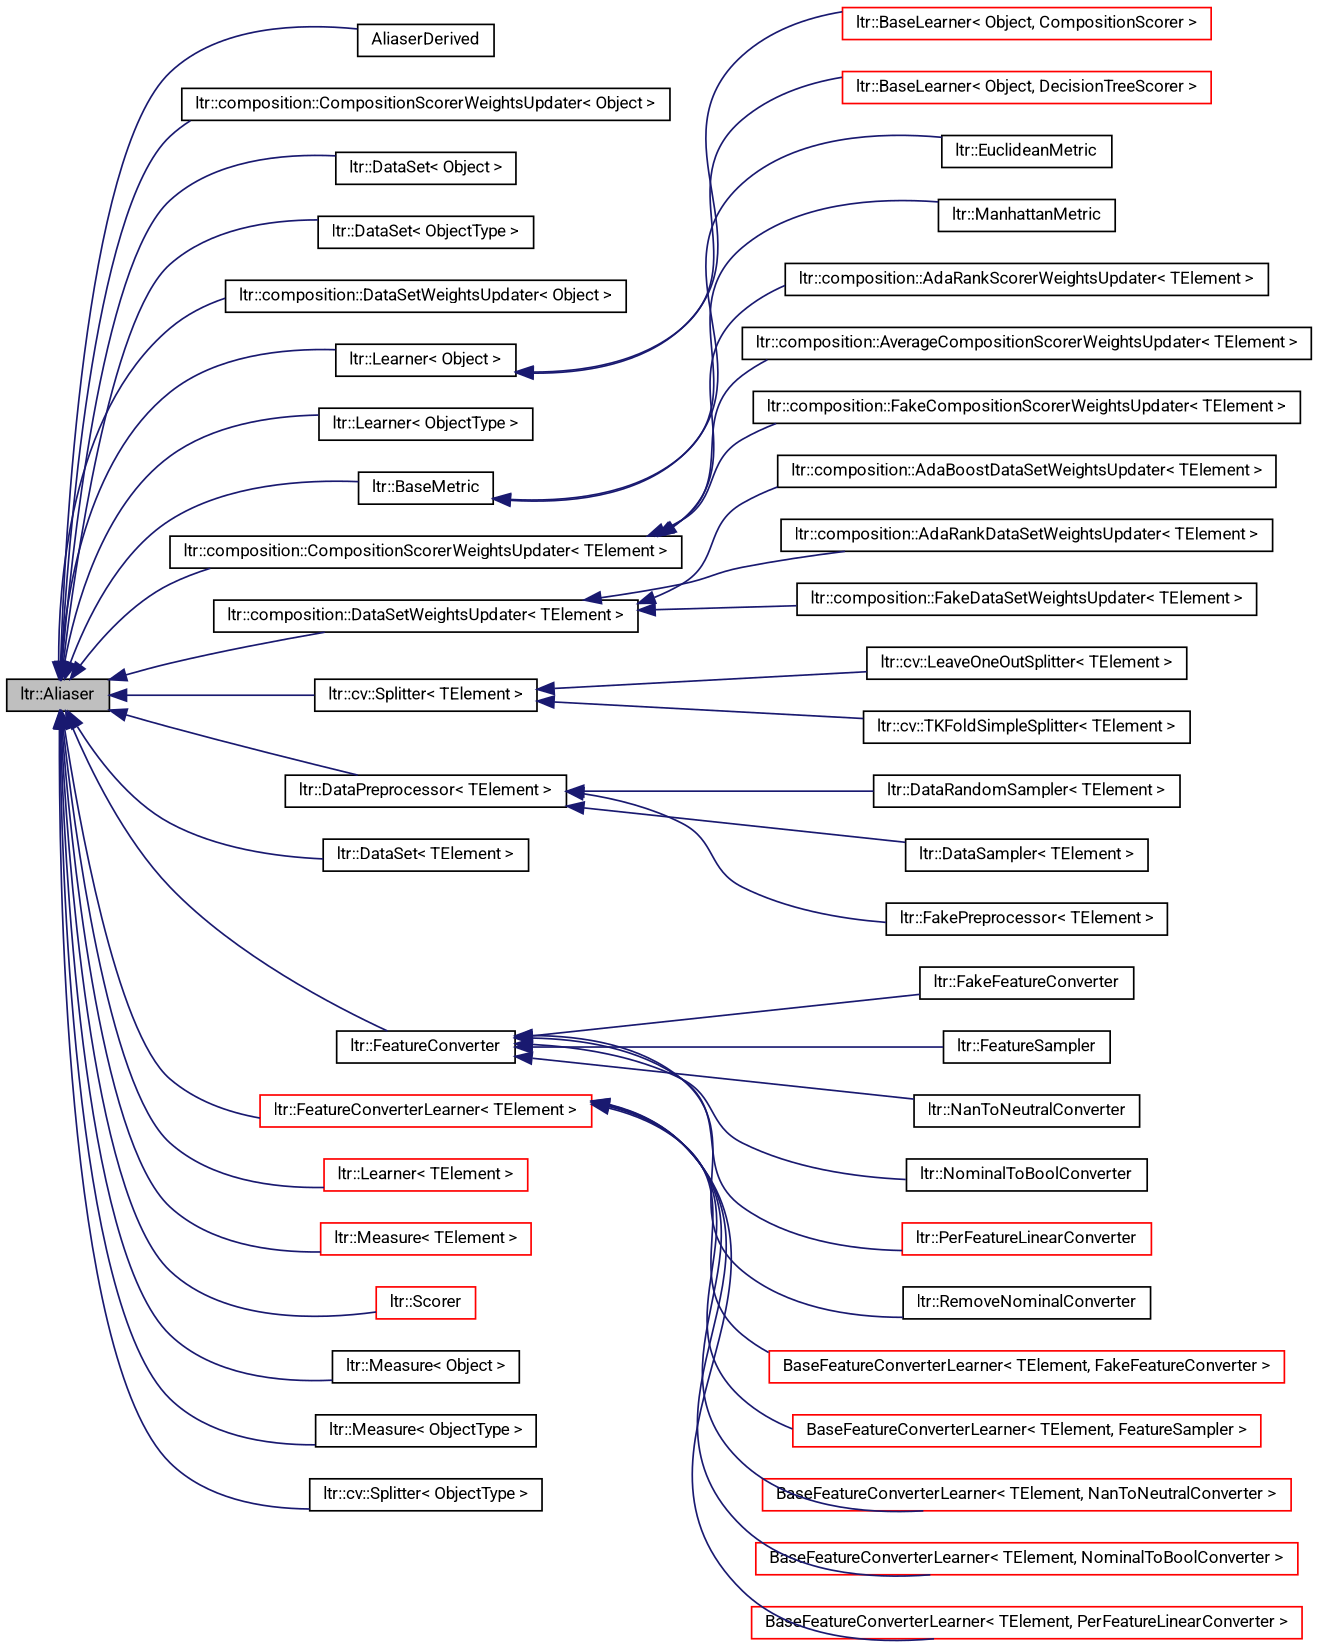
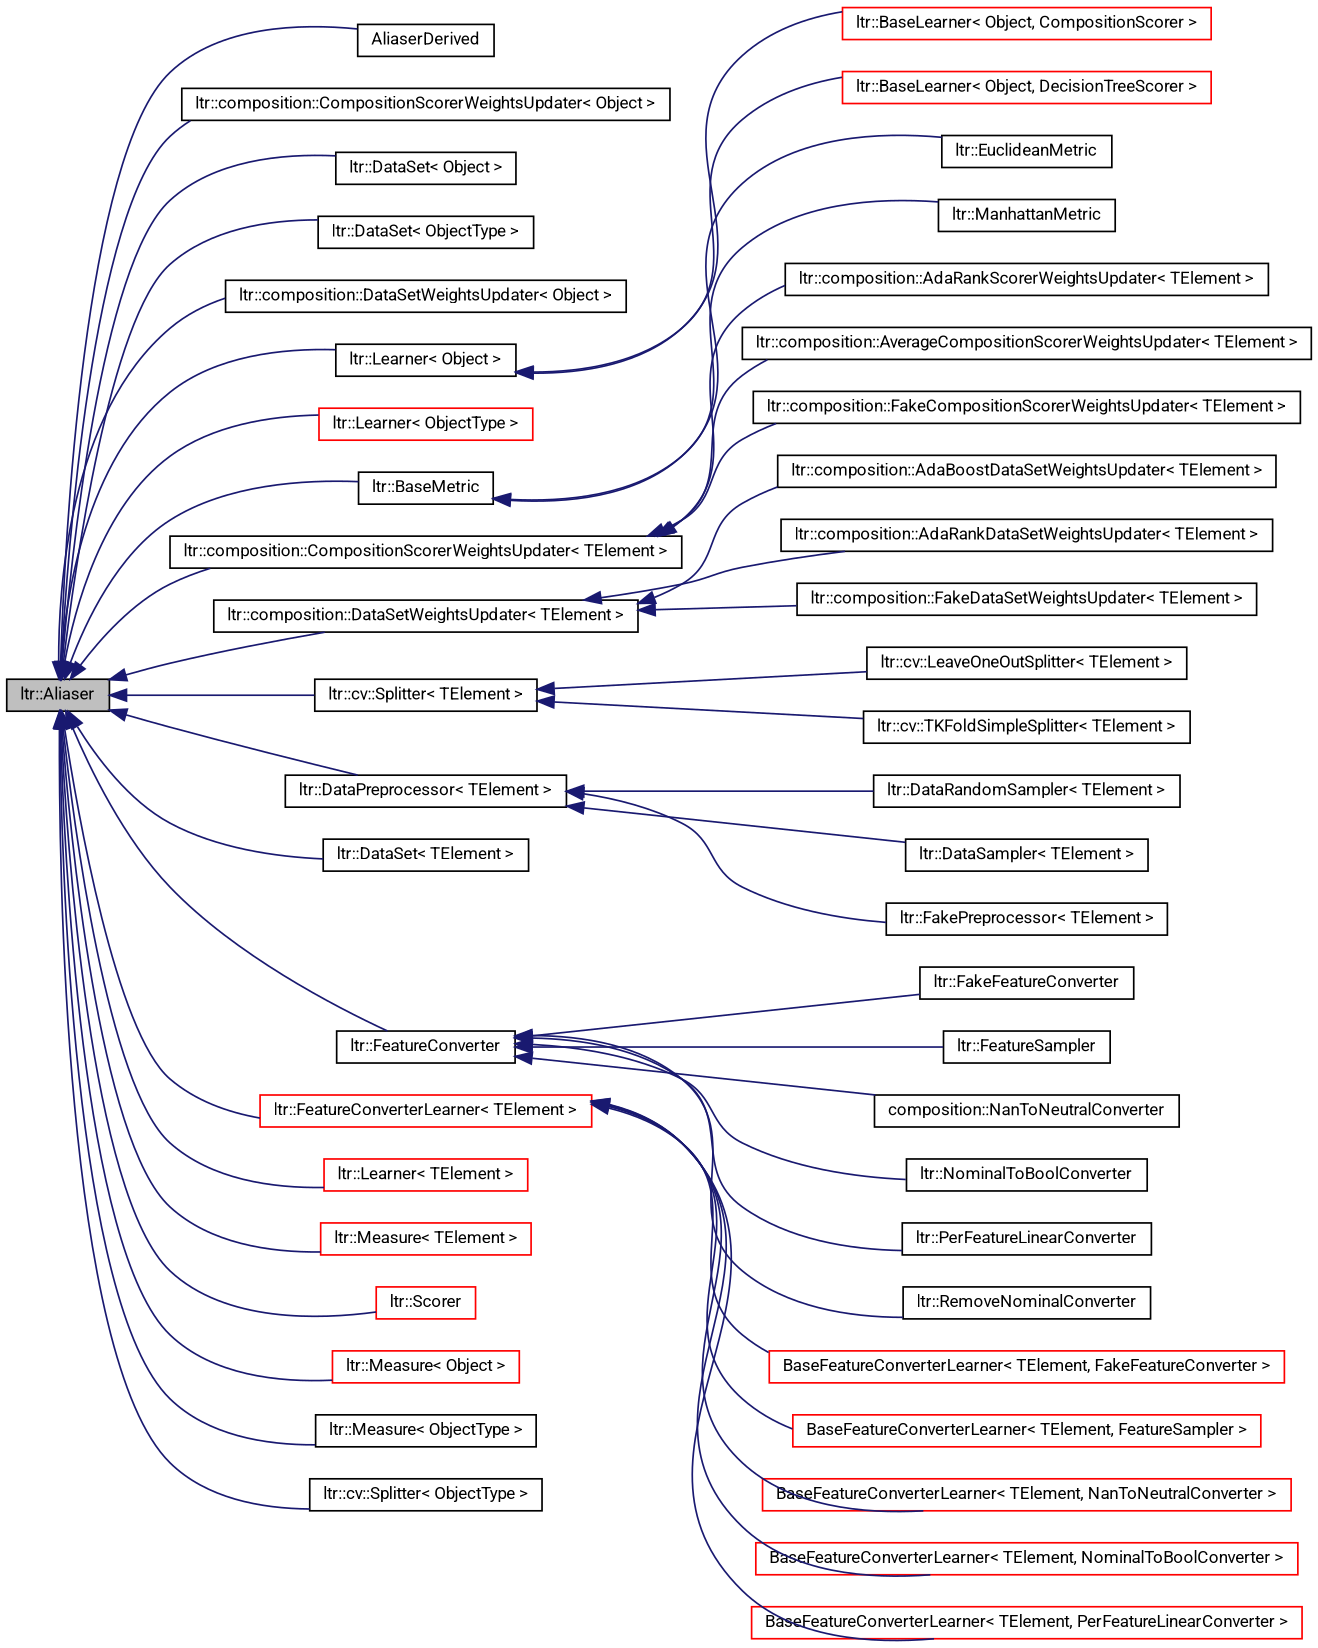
  digraph {
    fontname=Roboto
    rankdir=LR
    node [color=black fillcolor=white fontname=Roboto fontsize=10 shape=record style=filled]
    edge [color=midnightblue dir=back fontname=Roboto fontsize=10 labelfontname=Helvetica labelfontsize=10 style=solid]
    n1 [fillcolor=grey75 fontcolor=black height=0.2 label="ltr::Aliaser" width=0.4]
    n2 [height=0.2 label=AliaserDerived width=0.4]
    n3 [height=0.2 label="ltr::composition::CompositionScorerWeightsUpdater\< Object \>" width=0.4]
    n4 [height=0.2 label="ltr::DataSet\< Object \>" width=0.4]
    n5 [height=0.2 label="ltr::DataSet\< ObjectType \>" width=0.4]
    n6 [height=0.2 label="ltr::composition::DataSetWeightsUpdater\< Object \>" width=0.4]
    n7 [height=0.2 label="ltr::Learner\< Object \>" width=0.4]
-   n8 [height=0.2 label="ltr::Learner\< ObjectType \>" width=0.4]
+   n8 [color=red height=0.2 label="ltr::Learner\< ObjectType \>" width=0.4]
    n9 [height=0.2 label="ltr::BaseMetric" width=0.4]
    n10 [height=0.2 label="ltr::composition::CompositionScorerWeightsUpdater\< TElement \>" width=0.4]
    n11 [height=0.2 label="ltr::composition::DataSetWeightsUpdater\< TElement \>" width=0.4]
    n12 [height=0.2 label="ltr::cv::Splitter\< TElement \>" width=0.4]
    n13 [height=0.2 label="ltr::DataPreprocessor\< TElement \>" width=0.4]
    n14 [height=0.2 label="ltr::DataSet\< TElement \>" width=0.4]
    n15 [height=0.2 label="ltr::FeatureConverter" width=0.4]
    n16 [color=red height=0.2 label="ltr::FeatureConverterLearner\< TElement \>" width=0.4]
    n17 [color=red height=0.2 label="ltr::Learner\< TElement \>" width=0.4]
    n18 [color=red height=0.2 label="ltr::Measure\< TElement \>" width=0.4]
    n19 [color=red height=0.2 label="ltr::Scorer" width=0.4]
-   n20 [height=0.2 label="ltr::Measure\< Object \>" width=0.4]
+   n20 [color=red height=0.2 label="ltr::Measure\< Object \>" width=0.4]
    n21 [height=0.2 label="ltr::Measure\< ObjectType \>" width=0.4]
    n22 [height=0.2 label="ltr::cv::Splitter\< ObjectType \>" width=0.4]
    n23 [color=red height=0.2 label="ltr::BaseLearner\< Object, CompositionScorer \>" width=0.4]
    n24 [color=red height=0.2 label="ltr::BaseLearner\< Object, DecisionTreeScorer \>" width=0.4]
    n25 [height=0.2 label="ltr::EuclideanMetric" width=0.4]
    n26 [height=0.2 label="ltr::ManhattanMetric" width=0.4]
    n27 [height=0.2 label="ltr::composition::AdaRankScorerWeightsUpdater\< TElement \>" width=0.4]
    n28 [height=0.2 label="ltr::composition::AverageCompositionScorerWeightsUpdater\< TElement \>" width=0.4]
    n29 [height=0.2 label="ltr::composition::FakeCompositionScorerWeightsUpdater\< TElement \>" width=0.4]
    n30 [height=0.2 label="ltr::composition::AdaBoostDataSetWeightsUpdater\< TElement \>" width=0.4]
    n31 [height=0.2 label="ltr::composition::AdaRankDataSetWeightsUpdater\< TElement \>" width=0.4]
    n32 [height=0.2 label="ltr::composition::FakeDataSetWeightsUpdater\< TElement \>" width=0.4]
    n33 [height=0.2 label="ltr::cv::LeaveOneOutSplitter\< TElement \>" width=0.4]
    n34 [height=0.2 label="ltr::cv::TKFoldSimpleSplitter\< TElement \>" width=0.4]
    n35 [height=0.2 label="ltr::DataRandomSampler\< TElement \>" width=0.4]
    n36 [height=0.2 label="ltr::DataSampler\< TElement \>" width=0.4]
    n37 [height=0.2 label="ltr::FakePreprocessor\< TElement \>" width=0.4]
    n38 [height=0.2 label="ltr::FakeFeatureConverter" width=0.4]
    n39 [height=0.2 label="ltr::FeatureSampler" width=0.4]
-   n40 [height=0.2 label="ltr::NanToNeutralConverter" width=0.4]
+   n40 [height=0.2 label="composition::NanToNeutralConverter" width=0.4]
    n41 [height=0.2 label="ltr::NominalToBoolConverter" width=0.4]
-   n42 [color=red height=0.2 label="ltr::PerFeatureLinearConverter" width=0.4]
+   n42 [height=0.2 label="ltr::PerFeatureLinearConverter" width=0.4]
    n43 [height=0.2 label="ltr::RemoveNominalConverter" width=0.4]
    n44 [color=red height=0.2 label="BaseFeatureConverterLearner\< TElement, FakeFeatureConverter \>" width=0.4]
    n45 [color=red height=0.2 label="BaseFeatureConverterLearner\< TElement, FeatureSampler \>" width=0.4]
    n46 [color=red height=0.2 label="BaseFeatureConverterLearner\< TElement, NanToNeutralConverter \>" width=0.4]
    n47 [color=red height=0.2 label="BaseFeatureConverterLearner\< TElement, NominalToBoolConverter \>" width=0.4]
    n48 [color=red height=0.2 label="BaseFeatureConverterLearner\< TElement, PerFeatureLinearConverter \>" width=0.4]
    n1 -> n2
    n1 -> n3
    n1 -> n4
    n1 -> n5
    n1 -> n6
    n1 -> n7
    n1 -> n8
    n1 -> n9
    n1 -> n10
    n1 -> n11
    n1 -> n12
    n1 -> n13
    n1 -> n14
    n1 -> n15
    n1 -> n16
    n1 -> n17
    n1 -> n18
    n1 -> n19
    n1 -> n20
    n1 -> n21
    n1 -> n22
    n7 -> n23
    n7 -> n24
    n9 -> n25
    n9 -> n26
    n10 -> n27
    n10 -> n28
    n10 -> n29
    n11 -> n30
    n11 -> n31
    n11 -> n32
    n12 -> n33
    n12 -> n34
    n13 -> n35
    n13 -> n36
    n13 -> n37
    n15 -> n38
    n15 -> n39
    n15 -> n40
    n15 -> n41
    n15 -> n42
    n15 -> n43
    n16 -> n44
    n16 -> n45
    n16 -> n46
    n16 -> n47
    n16 -> n48
  }
